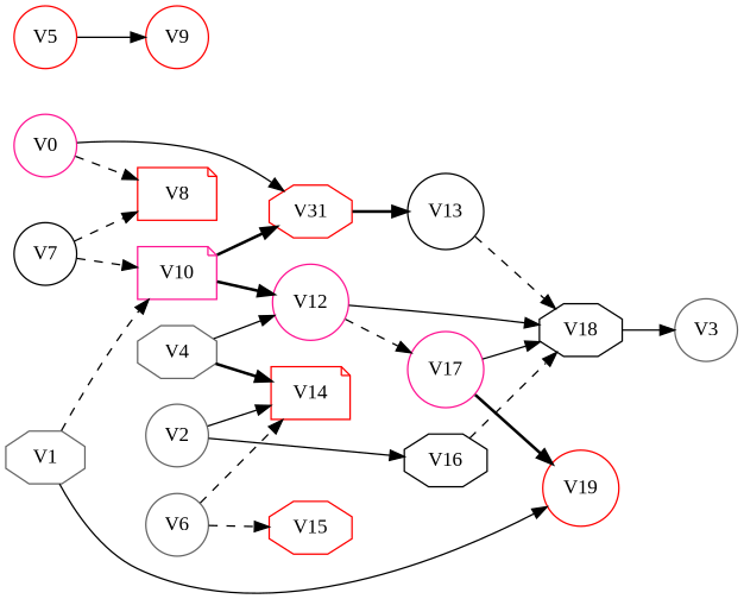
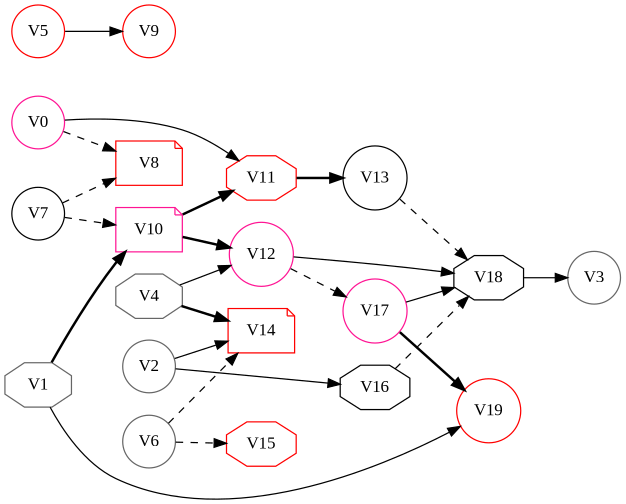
  strict digraph {
    concentrate=True
    fontname="Liberation Serif"
    rankdir=LR
    node [color=red fontname="Liberation Serif" shape=circle]
    edge [fontname="Liberation Serif" style=dashed]
    V0 [color=deeppink]
    V8 [shape=note]
-   V11 [shape=octagon label=V31]
+   V11 [shape=octagon]
    V13 [color=black]
    V1 [color=gray40 shape=octagon]
    V10 [color=deeppink shape=note]
    V19
    V12 [color=deeppink]
    V2 [color=gray40]
    V14 [shape=note]
    V16 [color=black shape=octagon]
    V18 [color=black shape=octagon]
    V3 [color=gray40]
    V4 [color=gray40 shape=octagon]
    V17 [color=deeppink]
    V5
    V9
    V6 [color=gray40]
    V15 [shape=octagon]
    V7 [color=black]
    V0 -> V8
    V0 -> V11 [style=solid]
    V11 -> V13 [style=bold]
    V13 -> V18
-   V1 -> V10
+   V1 -> V10 [style=bold]
    V1 -> V19 [style=solid]
    V10 -> V11 [style=bold]
    V10 -> V12 [style=bold]
    V12 -> V18 [style=solid]
    V12 -> V17
    V2 -> V14 [style=solid]
    V2 -> V16 [style=solid]
    V16 -> V18
    V18 -> V3 [style=solid]
    V4 -> V12 [style=solid]
    V4 -> V14 [style=bold]
    V17 -> V19 [style=bold]
    V17 -> V18 [style=solid]
    V5 -> V9 [style=solid]
    V6 -> V14
    V6 -> V15
    V7 -> V8
    V7 -> V10
  }
